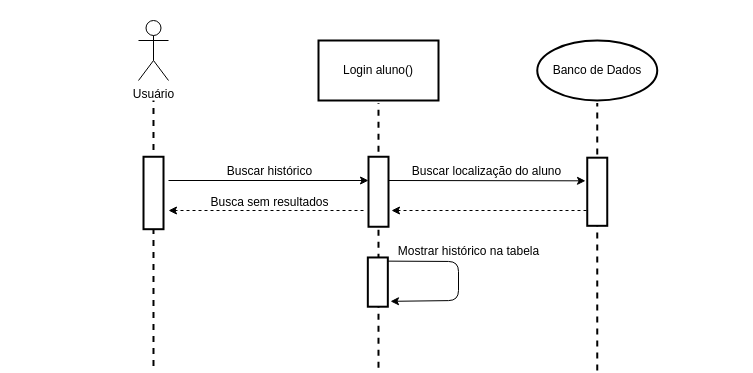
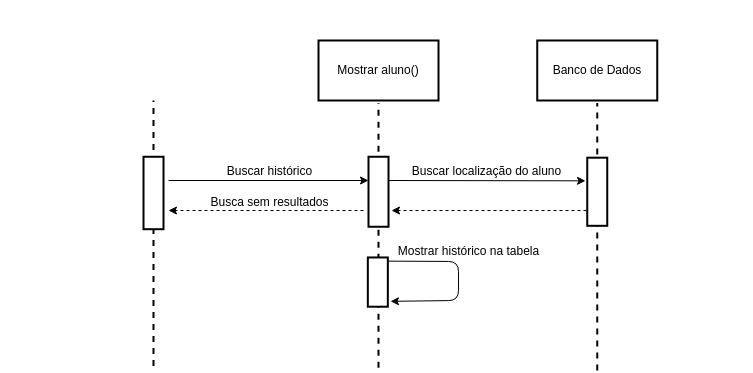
  <mxCell id="0" />
  <mxCell id="1" parent="0" />
- <mxCell id="2" value="Usuário" style="shape=umlActor;verticalLabelPosition=bottom;labelBackgroundColor=#ffffff;verticalAlign=top;html=1;outlineConnect=0;" parent="1" vertex="1"><mxGeometry x="138" y="20" width="30" height="60" as="geometry" /></mxCell>
  <mxCell id="3" value="" style="line;strokeWidth=2;html=1;perimeter=backbonePerimeter;points=[];outlineConnect=0;dashed=1;rotation=-90;" parent="1" vertex="1"><mxGeometry x="245.65" y="229.84" width="264.68" height="10" as="geometry" /></mxCell>
  <mxCell id="4" value="" style="rounded=0;whiteSpace=wrap;html=1;strokeWidth=2;rotation=-90;" parent="1" vertex="1"><mxGeometry x="343" y="181.25" width="70" height="20" as="geometry" /></mxCell>
- <mxCell id="5" value="Login aluno()" style="rounded=0;whiteSpace=wrap;html=1;strokeWidth=2;" parent="1" vertex="1"><mxGeometry x="318" y="40" width="120" height="60" as="geometry" /></mxCell>
+ <mxCell id="5" value="Mostrar aluno()" style="rounded=0;whiteSpace=wrap;html=1;strokeWidth=2;" parent="1" vertex="1"><mxGeometry x="318" y="40" width="120" height="60" as="geometry" /></mxCell>
  <mxCell id="6" value="" style="line;strokeWidth=2;html=1;perimeter=backbonePerimeter;points=[];outlineConnect=0;dashed=1;rotation=-90;" parent="1" vertex="1"><mxGeometry x="20.18" y="227.81" width="265.62" height="10" as="geometry" /></mxCell>
  <mxCell id="7" value="" style="rounded=0;whiteSpace=wrap;html=1;strokeWidth=2;rotation=-90;" parent="1" vertex="1"><mxGeometry x="116.79" y="182.48" width="72.44" height="20" as="geometry" /></mxCell>
  <mxCell id="8" value="" style="endArrow=classic;html=1;" parent="1" edge="1"><mxGeometry width="50" height="50" relative="1" as="geometry"><mxPoint x="168" y="180" as="sourcePoint" /><mxPoint x="368" y="180" as="targetPoint" /></mxGeometry></mxCell>
  <mxCell id="9" value="Buscar histórico" style="text;html=1;align=center;verticalAlign=middle;resizable=0;points=[];labelBackgroundColor=#ffffff;" parent="8" vertex="1" connectable="0"><mxGeometry x="0.4" y="-2" relative="1" as="geometry"><mxPoint x="-40" y="-12" as="offset" /></mxGeometry></mxCell>
  <mxCell id="10" value="" style="line;strokeWidth=2;html=1;perimeter=backbonePerimeter;points=[];outlineConnect=0;dashed=1;rotation=-90;" parent="1" vertex="1"><mxGeometry x="463" y="231.25" width="267.5" height="10" as="geometry" /></mxCell>
  <mxCell id="11" value="" style="rounded=0;whiteSpace=wrap;html=1;strokeWidth=2;rotation=-90;" parent="1" vertex="1"><mxGeometry x="562.69" y="181.25" width="68.12" height="20" as="geometry" /></mxCell>
- <mxCell id="12" value="Banco de Dados" style="ellipse;whiteSpace=wrap;html=1;strokeWidth=2;" parent="1" vertex="1"><mxGeometry x="536.75" y="40" width="120" height="60" as="geometry" /></mxCell>
+ <mxCell id="12" value="Banco de Dados" style="rounded=0;whiteSpace=wrap;html=1;strokeWidth=2;" parent="1" vertex="1"><mxGeometry x="536.75" y="40" width="120" height="60" as="geometry" /></mxCell>
  <mxCell id="13" value="" style="endArrow=classic;html=1;entryX=0.914;entryY=-0.15;entryDx=0;entryDy=0;entryPerimeter=0;" parent="1" edge="1"><mxGeometry width="50" height="50" relative="1" as="geometry"><mxPoint x="388" y="180" as="sourcePoint" /><mxPoint x="585" y="180.33" as="targetPoint" /></mxGeometry></mxCell>
  <mxCell id="14" value="Buscar localização do aluno" style="text;html=1;align=center;verticalAlign=middle;resizable=0;points=[];labelBackgroundColor=#ffffff;" parent="13" vertex="1" connectable="0"><mxGeometry x="0.4" y="-2" relative="1" as="geometry"><mxPoint x="-40" y="-12" as="offset" /></mxGeometry></mxCell>
  <mxCell id="15" value="" style="endArrow=classic;html=1;dashed=1;" parent="1" edge="1"><mxGeometry width="50" height="50" relative="1" as="geometry"><mxPoint x="586" y="210" as="sourcePoint" /><mxPoint x="391" y="210" as="targetPoint" /></mxGeometry></mxCell>
  <mxCell id="16" value="" style="endArrow=classic;html=1;entryX=0.109;entryY=1.134;entryDx=0;entryDy=0;entryPerimeter=0;" parent="1" edge="1" target="20"><mxGeometry width="50" height="50" relative="1" as="geometry"><mxPoint x="387.32" y="260.63" as="sourcePoint" /><mxPoint x="458" y="310" as="targetPoint" /><Array as="points"><mxPoint x="458" y="261" /><mxPoint x="458" y="300" /></Array></mxGeometry></mxCell>
  <mxCell id="17" value="Mostrar&amp;nbsp;histórico na tabela" style="text;html=1;align=center;verticalAlign=middle;resizable=0;points=[];labelBackgroundColor=#ffffff;" parent="16" vertex="1" connectable="0"><mxGeometry x="0.4" y="-2" relative="1" as="geometry"><mxPoint x="24.32" y="-48" as="offset" /></mxGeometry></mxCell>
  <mxCell id="18" value="" style="endArrow=classic;html=1;dashed=1;" parent="1" edge="1"><mxGeometry width="50" height="50" relative="1" as="geometry"><mxPoint x="363" y="210" as="sourcePoint" /><mxPoint x="168" y="210" as="targetPoint" /></mxGeometry></mxCell>
  <mxCell id="19" value="Busca sem resultados" style="text;html=1;align=center;verticalAlign=middle;resizable=0;points=[];labelBackgroundColor=#ffffff;" parent="18" vertex="1" connectable="0"><mxGeometry x="0.21" y="1" relative="1" as="geometry"><mxPoint x="23.33" y="-9.75" as="offset" /></mxGeometry></mxCell>
  <mxCell id="20" value="" style="rounded=0;whiteSpace=wrap;html=1;strokeWidth=2;rotation=-90;" parent="1" vertex="1"><mxGeometry x="352.71" y="271.59" width="49.24" height="20" as="geometry" /></mxCell>
